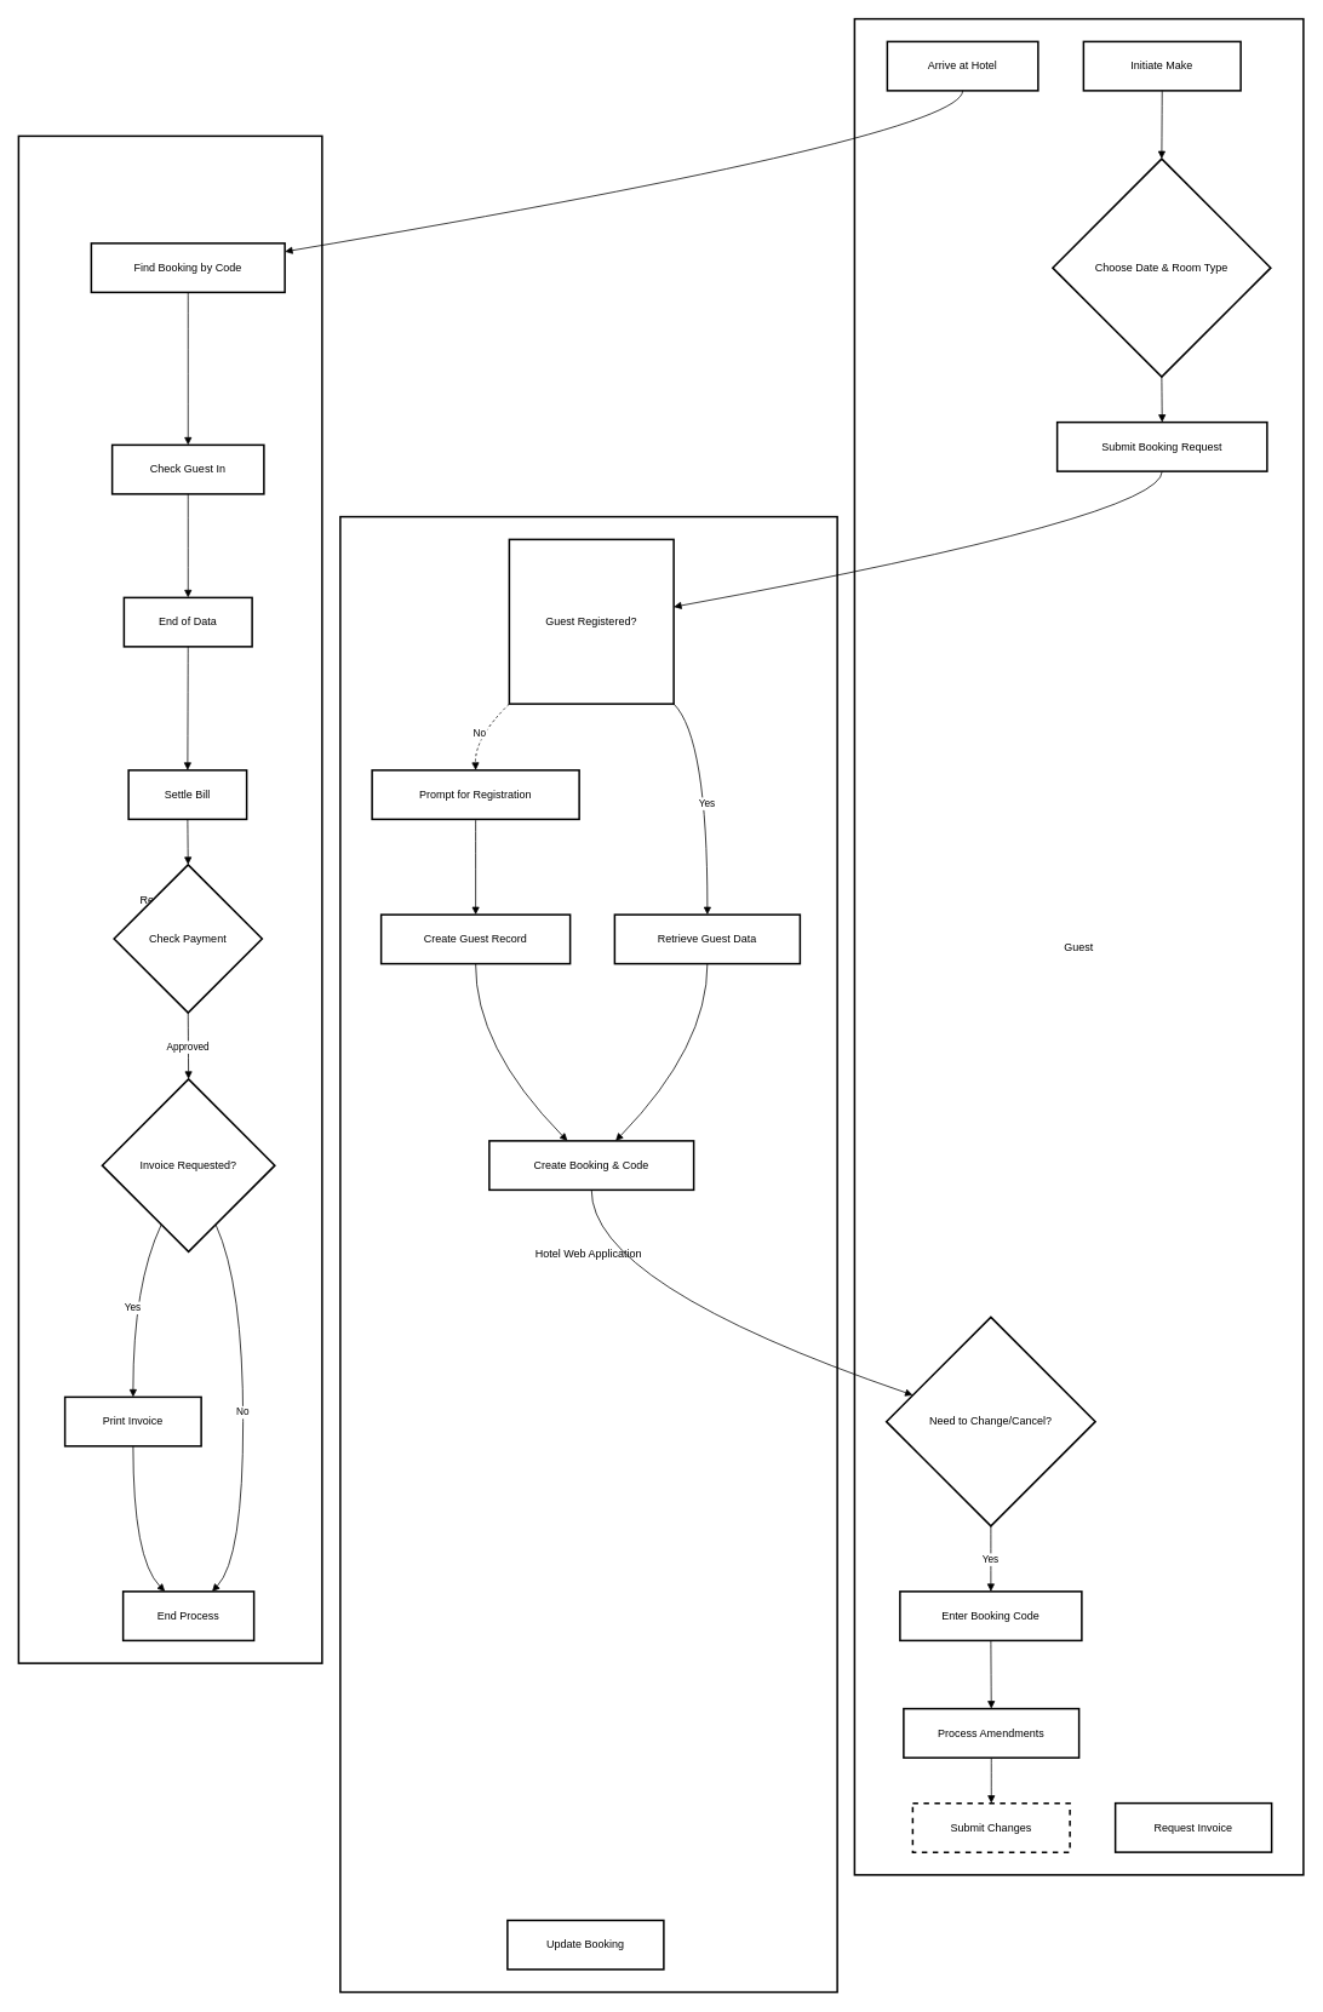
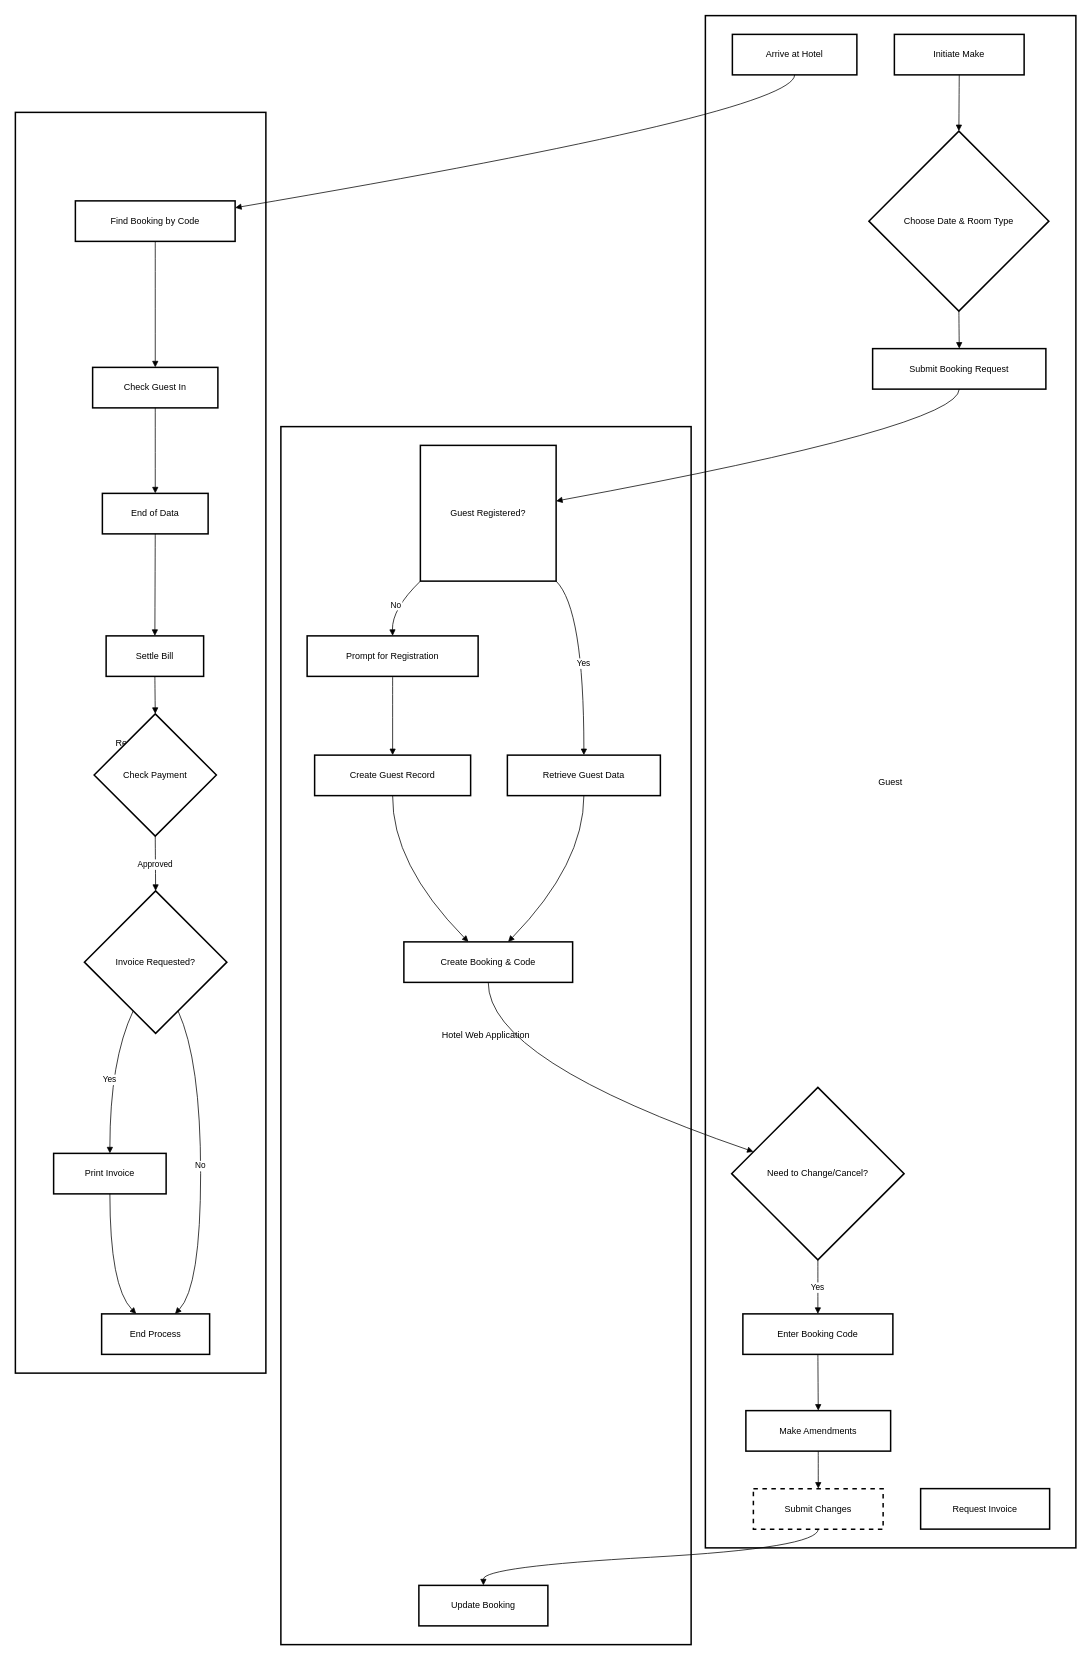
  <mxCell id="0" />
  <mxCell id="1" parent="0" />
  <mxCell id="2" value="Receptionist" style="whiteSpace=wrap;strokeWidth=2;" vertex="1" parent="1"><mxGeometry x="20" y="149" width="334" height="1681" as="geometry" /></mxCell>
  <mxCell id="3" value="Hotel Web Application" style="whiteSpace=wrap;strokeWidth=2;" vertex="1" parent="1"><mxGeometry x="374" y="568" width="547" height="1624" as="geometry" /></mxCell>
  <mxCell id="4" value="Guest" style="whiteSpace=wrap;strokeWidth=2;" vertex="1" parent="1"><mxGeometry x="940" y="20" width="494" height="2043" as="geometry" /></mxCell>
  <mxCell id="5" value="Initiate Make" style="whiteSpace=wrap;strokeWidth=2;" vertex="1" parent="1"><mxGeometry x="1192" y="45" width="173" height="54" as="geometry" /></mxCell>
  <mxCell id="6" value="Choose Date &amp; Room Type" style="rhombus;strokeWidth=2;whiteSpace=wrap;" vertex="1" parent="1"><mxGeometry x="1158" y="174" width="240" height="240" as="geometry" /></mxCell>
  <mxCell id="7" value="Submit Booking Request" style="whiteSpace=wrap;strokeWidth=2;" vertex="1" parent="1"><mxGeometry x="1163" y="464" width="231" height="54" as="geometry" /></mxCell>
  <mxCell id="8" value="Need to Change/Cancel?" style="rhombus;strokeWidth=2;whiteSpace=wrap;" vertex="1" parent="1"><mxGeometry x="975" y="1449" width="230" height="230" as="geometry" /></mxCell>
  <mxCell id="9" value="Enter Booking Code" style="whiteSpace=wrap;strokeWidth=2;" vertex="1" parent="1"><mxGeometry x="990" y="1751" width="200" height="54" as="geometry" /></mxCell>
- <mxCell id="10" value="Process Amendments" style="whiteSpace=wrap;strokeWidth=2;" vertex="1" parent="1"><mxGeometry x="994" y="1880" width="193" height="54" as="geometry" /></mxCell>
+ <mxCell id="10" value="Make Amendments" style="whiteSpace=wrap;strokeWidth=2;" vertex="1" parent="1"><mxGeometry x="994" y="1880" width="193" height="54" as="geometry" /></mxCell>
  <mxCell id="11" value="Submit Changes" style="whiteSpace=wrap;strokeWidth=2;dashed=1;" vertex="1" parent="1"><mxGeometry x="1004" y="1984" width="173" height="54" as="geometry" /></mxCell>
  <mxCell id="12" value="Arrive at Hotel" style="whiteSpace=wrap;strokeWidth=2;" vertex="1" parent="1"><mxGeometry x="976" y="45" width="166" height="54" as="geometry" /></mxCell>
  <mxCell id="13" value="Request Invoice" style="whiteSpace=wrap;strokeWidth=2;" vertex="1" parent="1"><mxGeometry x="1227" y="1984" width="172" height="54" as="geometry" /></mxCell>
  <mxCell id="14" value="Guest Registered?" style="strokeWidth=2;whiteSpace=wrap;rounded=0;" vertex="1" parent="1"><mxGeometry x="560" y="593" width="181" height="181" as="geometry" /></mxCell>
  <mxCell id="15" value="Prompt for Registration" style="whiteSpace=wrap;strokeWidth=2;" vertex="1" parent="1"><mxGeometry x="409" y="847" width="228" height="54" as="geometry" /></mxCell>
  <mxCell id="16" value="Create Guest Record" style="whiteSpace=wrap;strokeWidth=2;" vertex="1" parent="1"><mxGeometry x="419" y="1006" width="208" height="54" as="geometry" /></mxCell>
  <mxCell id="17" value="Retrieve Guest Data" style="whiteSpace=wrap;strokeWidth=2;" vertex="1" parent="1"><mxGeometry x="676" y="1006" width="204" height="54" as="geometry" /></mxCell>
  <mxCell id="18" value="Create Booking &amp; Code" style="whiteSpace=wrap;strokeWidth=2;" vertex="1" parent="1"><mxGeometry x="538" y="1255" width="225" height="54" as="geometry" /></mxCell>
  <mxCell id="19" value="Update Booking" style="whiteSpace=wrap;strokeWidth=2;" vertex="1" parent="1"><mxGeometry x="558" y="2113" width="172" height="54" as="geometry" /></mxCell>
  <mxCell id="20" value="Find Booking by Code" style="whiteSpace=wrap;strokeWidth=2;" vertex="1" parent="1"><mxGeometry x="100" y="267" width="213" height="54" as="geometry" /></mxCell>
  <mxCell id="21" value="Check Guest In" style="whiteSpace=wrap;strokeWidth=2;" vertex="1" parent="1"><mxGeometry x="123" y="489" width="167" height="54" as="geometry" /></mxCell>
  <mxCell id="22" value="End of Data" style="whiteSpace=wrap;strokeWidth=2;" vertex="1" parent="1"><mxGeometry x="136" y="657" width="141" height="54" as="geometry" /></mxCell>
  <mxCell id="23" value="Settle Bill" style="whiteSpace=wrap;strokeWidth=2;" vertex="1" parent="1"><mxGeometry x="141" y="847" width="130" height="54" as="geometry" /></mxCell>
  <mxCell id="24" value="Check Payment" style="rhombus;strokeWidth=2;whiteSpace=wrap;" vertex="1" parent="1"><mxGeometry x="125" y="951" width="163" height="163" as="geometry" /></mxCell>
  <mxCell id="25" value="Invoice Requested?" style="rhombus;strokeWidth=2;whiteSpace=wrap;" vertex="1" parent="1"><mxGeometry x="112" y="1187" width="190" height="190" as="geometry" /></mxCell>
  <mxCell id="26" value="Print Invoice" style="whiteSpace=wrap;strokeWidth=2;" vertex="1" parent="1"><mxGeometry x="71" y="1537" width="150" height="54" as="geometry" /></mxCell>
  <mxCell id="27" value="End Process" style="whiteSpace=wrap;strokeWidth=2;" vertex="1" parent="1"><mxGeometry x="135" y="1751" width="144" height="54" as="geometry" /></mxCell>
  <mxCell id="28" value="" style="curved=1;startArrow=none;endArrow=block;exitX=0.5;exitY=1;entryX=0.5;entryY=0;rounded=0;" edge="1" parent="1" source="5" target="6"><mxGeometry relative="1" as="geometry"><Array as="points" /></mxGeometry></mxCell>
  <mxCell id="29" value="" style="curved=1;startArrow=none;endArrow=block;exitX=0.5;exitY=1;entryX=0.5;entryY=0.01;rounded=0;" edge="1" parent="1" source="6" target="7"><mxGeometry relative="1" as="geometry"><Array as="points" /></mxGeometry></mxCell>
  <mxCell id="30" value="Yes" style="curved=1;startArrow=none;endArrow=block;exitX=0.5;exitY=1;entryX=0.5;entryY=0;rounded=0;" edge="1" parent="1" source="8" target="9"><mxGeometry relative="1" as="geometry"><Array as="points" /></mxGeometry></mxCell>
  <mxCell id="31" value="" style="curved=1;startArrow=none;endArrow=block;exitX=0.5;exitY=1;entryX=0.5;entryY=0;rounded=0;" edge="1" parent="1" source="9" target="10"><mxGeometry relative="1" as="geometry"><Array as="points" /></mxGeometry></mxCell>
  <mxCell id="32" value="" style="curved=1;startArrow=none;endArrow=block;exitX=0.5;exitY=1;entryX=0.5;entryY=0;rounded=0;" edge="1" parent="1" source="10" target="11"><mxGeometry relative="1" as="geometry"><Array as="points" /></mxGeometry></mxCell>
  <mxCell id="33" value="" style="curved=1;startArrow=none;endArrow=block;exitX=0.5;exitY=1.01;entryX=1;entryY=0.41;rounded=0;" edge="1" parent="1" source="7" target="14"><mxGeometry relative="1" as="geometry"><Array as="points"><mxPoint x="1278" y="568" /></Array></mxGeometry></mxCell>
- <mxCell id="34" value="No" style="curved=1;startArrow=none;endArrow=block;exitX=0;exitY=1;entryX=0.5;entryY=0;rounded=0;dashed=1;" edge="1" parent="1" source="14" target="15"><mxGeometry relative="1" as="geometry"><Array as="points"><mxPoint x="522" y="811" /></Array></mxGeometry></mxCell>
+ <mxCell id="34" value="No" style="curved=1;startArrow=none;endArrow=block;exitX=0;exitY=1;entryX=0.5;entryY=0;rounded=0;" edge="1" parent="1" source="14" target="15"><mxGeometry relative="1" as="geometry"><Array as="points"><mxPoint x="522" y="811" /></Array></mxGeometry></mxCell>
  <mxCell id="35" value="" style="curved=1;startArrow=none;endArrow=block;exitX=0.5;exitY=1;entryX=0.5;entryY=-0.01;rounded=0;" edge="1" parent="1" source="15" target="16"><mxGeometry relative="1" as="geometry"><Array as="points" /></mxGeometry></mxCell>
  <mxCell id="36" value="Yes" style="curved=1;startArrow=none;endArrow=block;exitX=1;exitY=1;entryX=0.5;entryY=-0.01;rounded=0;" edge="1" parent="1" source="14" target="17"><mxGeometry relative="1" as="geometry"><Array as="points"><mxPoint x="778" y="811" /></Array></mxGeometry></mxCell>
  <mxCell id="37" value="" style="curved=1;startArrow=none;endArrow=block;exitX=0.5;exitY=0.99;entryX=0.38;entryY=-0.01;rounded=0;" edge="1" parent="1" source="16" target="18"><mxGeometry relative="1" as="geometry"><Array as="points"><mxPoint x="522" y="1151" /></Array></mxGeometry></mxCell>
  <mxCell id="38" value="" style="curved=1;startArrow=none;endArrow=block;exitX=0.5;exitY=0.99;entryX=0.62;entryY=-0.01;rounded=0;" edge="1" parent="1" source="17" target="18"><mxGeometry relative="1" as="geometry"><Array as="points"><mxPoint x="778" y="1151" /></Array></mxGeometry></mxCell>
  <mxCell id="39" value="" style="curved=1;startArrow=none;endArrow=block;exitX=0.5;exitY=0.99;entryX=0;entryY=0.33;rounded=0;" edge="1" parent="1" source="18" target="8"><mxGeometry relative="1" as="geometry"><Array as="points"><mxPoint x="650" y="1413" /></Array></mxGeometry></mxCell>
+ <mxCell id="40" value="" style="curved=1;startArrow=none;endArrow=block;exitX=0.5;exitY=1;entryX=0.5;entryY=0;rounded=0;" edge="1" parent="1" source="11" target="19"><mxGeometry relative="1" as="geometry"><Array as="points"><mxPoint x="1090" y="2063" /><mxPoint x="644" y="2088" /></Array></mxGeometry></mxCell>
  <mxCell id="41" value="" style="curved=1;startArrow=none;endArrow=block;exitX=0.5;exitY=1;entryX=1;entryY=0.17;rounded=0;" edge="1" parent="1" source="12" target="20"><mxGeometry relative="1" as="geometry"><Array as="points"><mxPoint x="1059" y="149" /></Array></mxGeometry></mxCell>
  <mxCell id="42" value="" style="curved=1;startArrow=none;endArrow=block;exitX=0.5;exitY=1;entryX=0.5;entryY=0.01;rounded=0;" edge="1" parent="1" source="20" target="21"><mxGeometry relative="1" as="geometry"><Array as="points" /></mxGeometry></mxCell>
  <mxCell id="43" value="" style="curved=1;startArrow=none;endArrow=block;exitX=0.5;exitY=1.01;entryX=0.5;entryY=0;rounded=0;" edge="1" parent="1" source="21" target="22"><mxGeometry relative="1" as="geometry"><Array as="points" /></mxGeometry></mxCell>
  <mxCell id="44" value="" style="curved=1;startArrow=none;endArrow=block;exitX=0.5;exitY=1;entryX=0.5;entryY=0;rounded=0;" edge="1" parent="1" source="22" target="23"><mxGeometry relative="1" as="geometry"><Array as="points" /></mxGeometry></mxCell>
  <mxCell id="45" value="" style="curved=1;startArrow=none;endArrow=block;exitX=0.5;exitY=1;entryX=0.5;entryY=0;rounded=0;" edge="1" parent="1" source="23" target="24"><mxGeometry relative="1" as="geometry"><Array as="points" /></mxGeometry></mxCell>
  <mxCell id="46" value="Approved" style="curved=1;startArrow=none;endArrow=block;exitX=0.5;exitY=1;entryX=0.5;entryY=0;rounded=0;" edge="1" parent="1" source="24" target="25"><mxGeometry relative="1" as="geometry"><Array as="points" /></mxGeometry></mxCell>
  <mxCell id="47" value="Yes" style="curved=1;startArrow=none;endArrow=block;exitX=0.27;exitY=1;entryX=0.5;entryY=0;rounded=0;" edge="1" parent="1" source="25" target="26"><mxGeometry relative="1" as="geometry"><Array as="points"><mxPoint x="146" y="1413" /></Array></mxGeometry></mxCell>
  <mxCell id="48" value="" style="curved=1;startArrow=none;endArrow=block;exitX=0.5;exitY=1;entryX=0.32;entryY=0;rounded=0;" edge="1" parent="1" source="26" target="27"><mxGeometry relative="1" as="geometry"><Array as="points"><mxPoint x="146" y="1715" /></Array></mxGeometry></mxCell>
  <mxCell id="49" value="No" style="curved=1;startArrow=none;endArrow=block;exitX=0.73;exitY=1;entryX=0.68;entryY=0;rounded=0;" edge="1" parent="1" source="25" target="27"><mxGeometry relative="1" as="geometry"><Array as="points"><mxPoint x="267" y="1413" /><mxPoint x="267" y="1715" /></Array></mxGeometry></mxCell>
